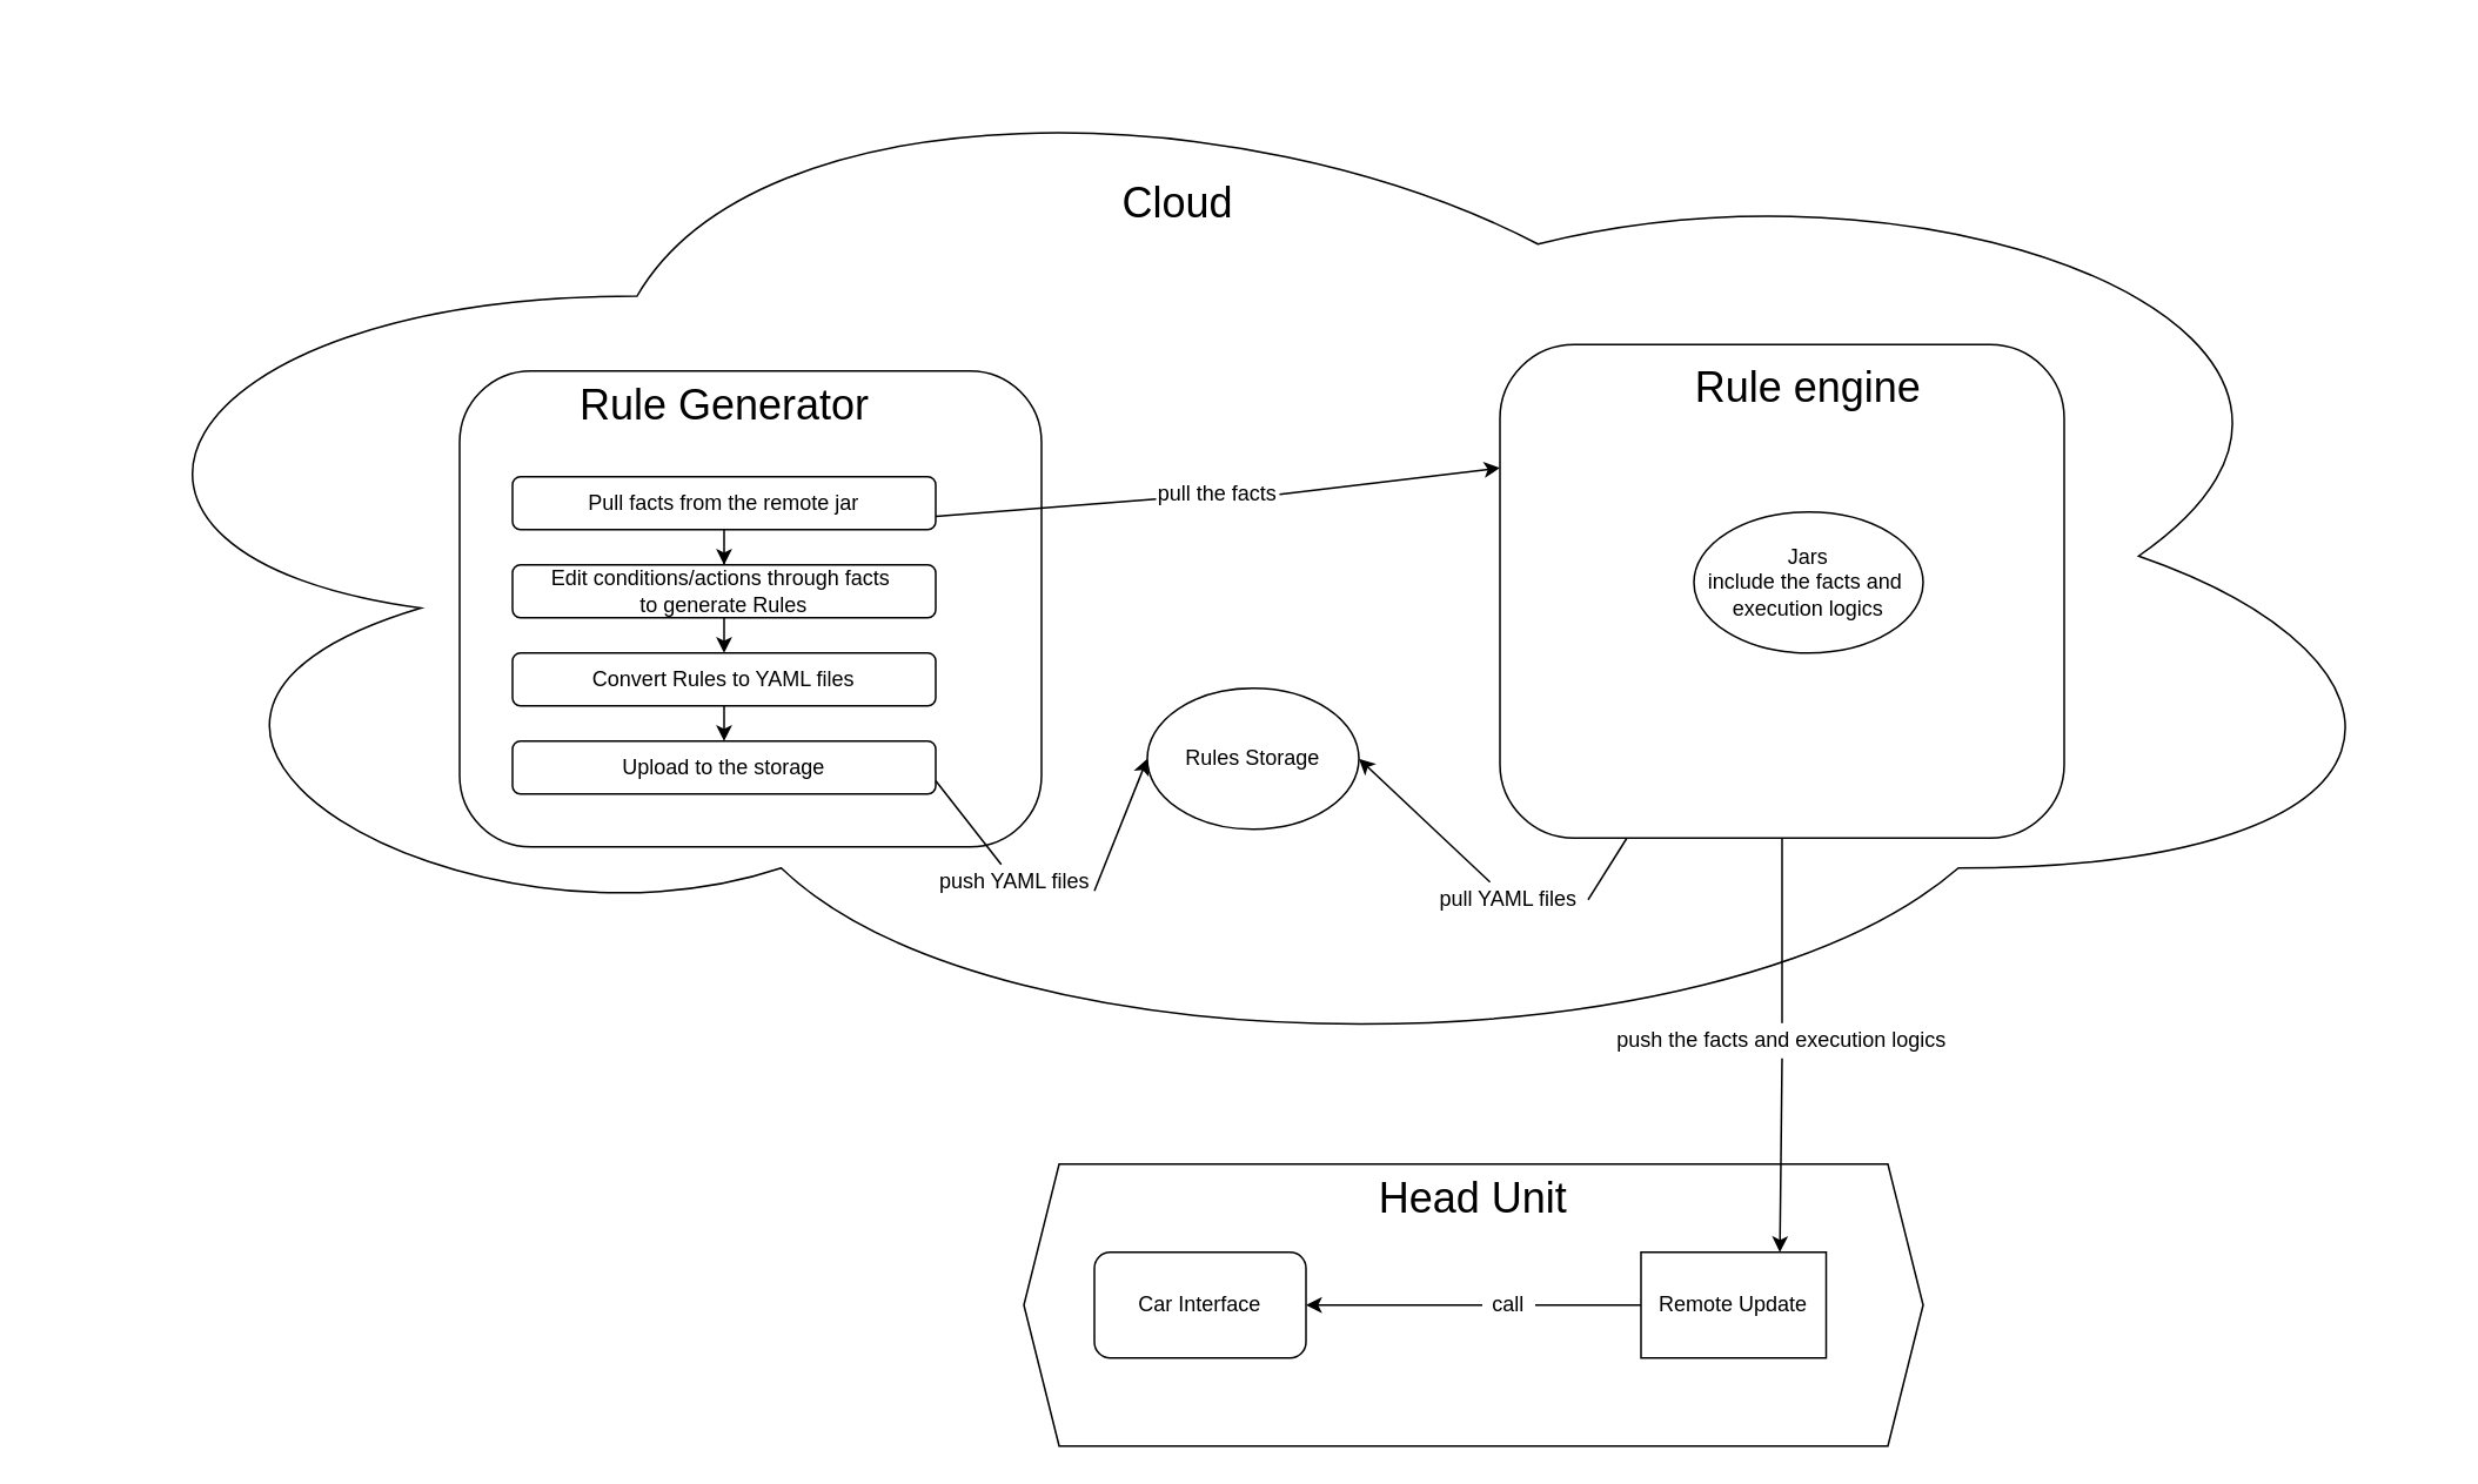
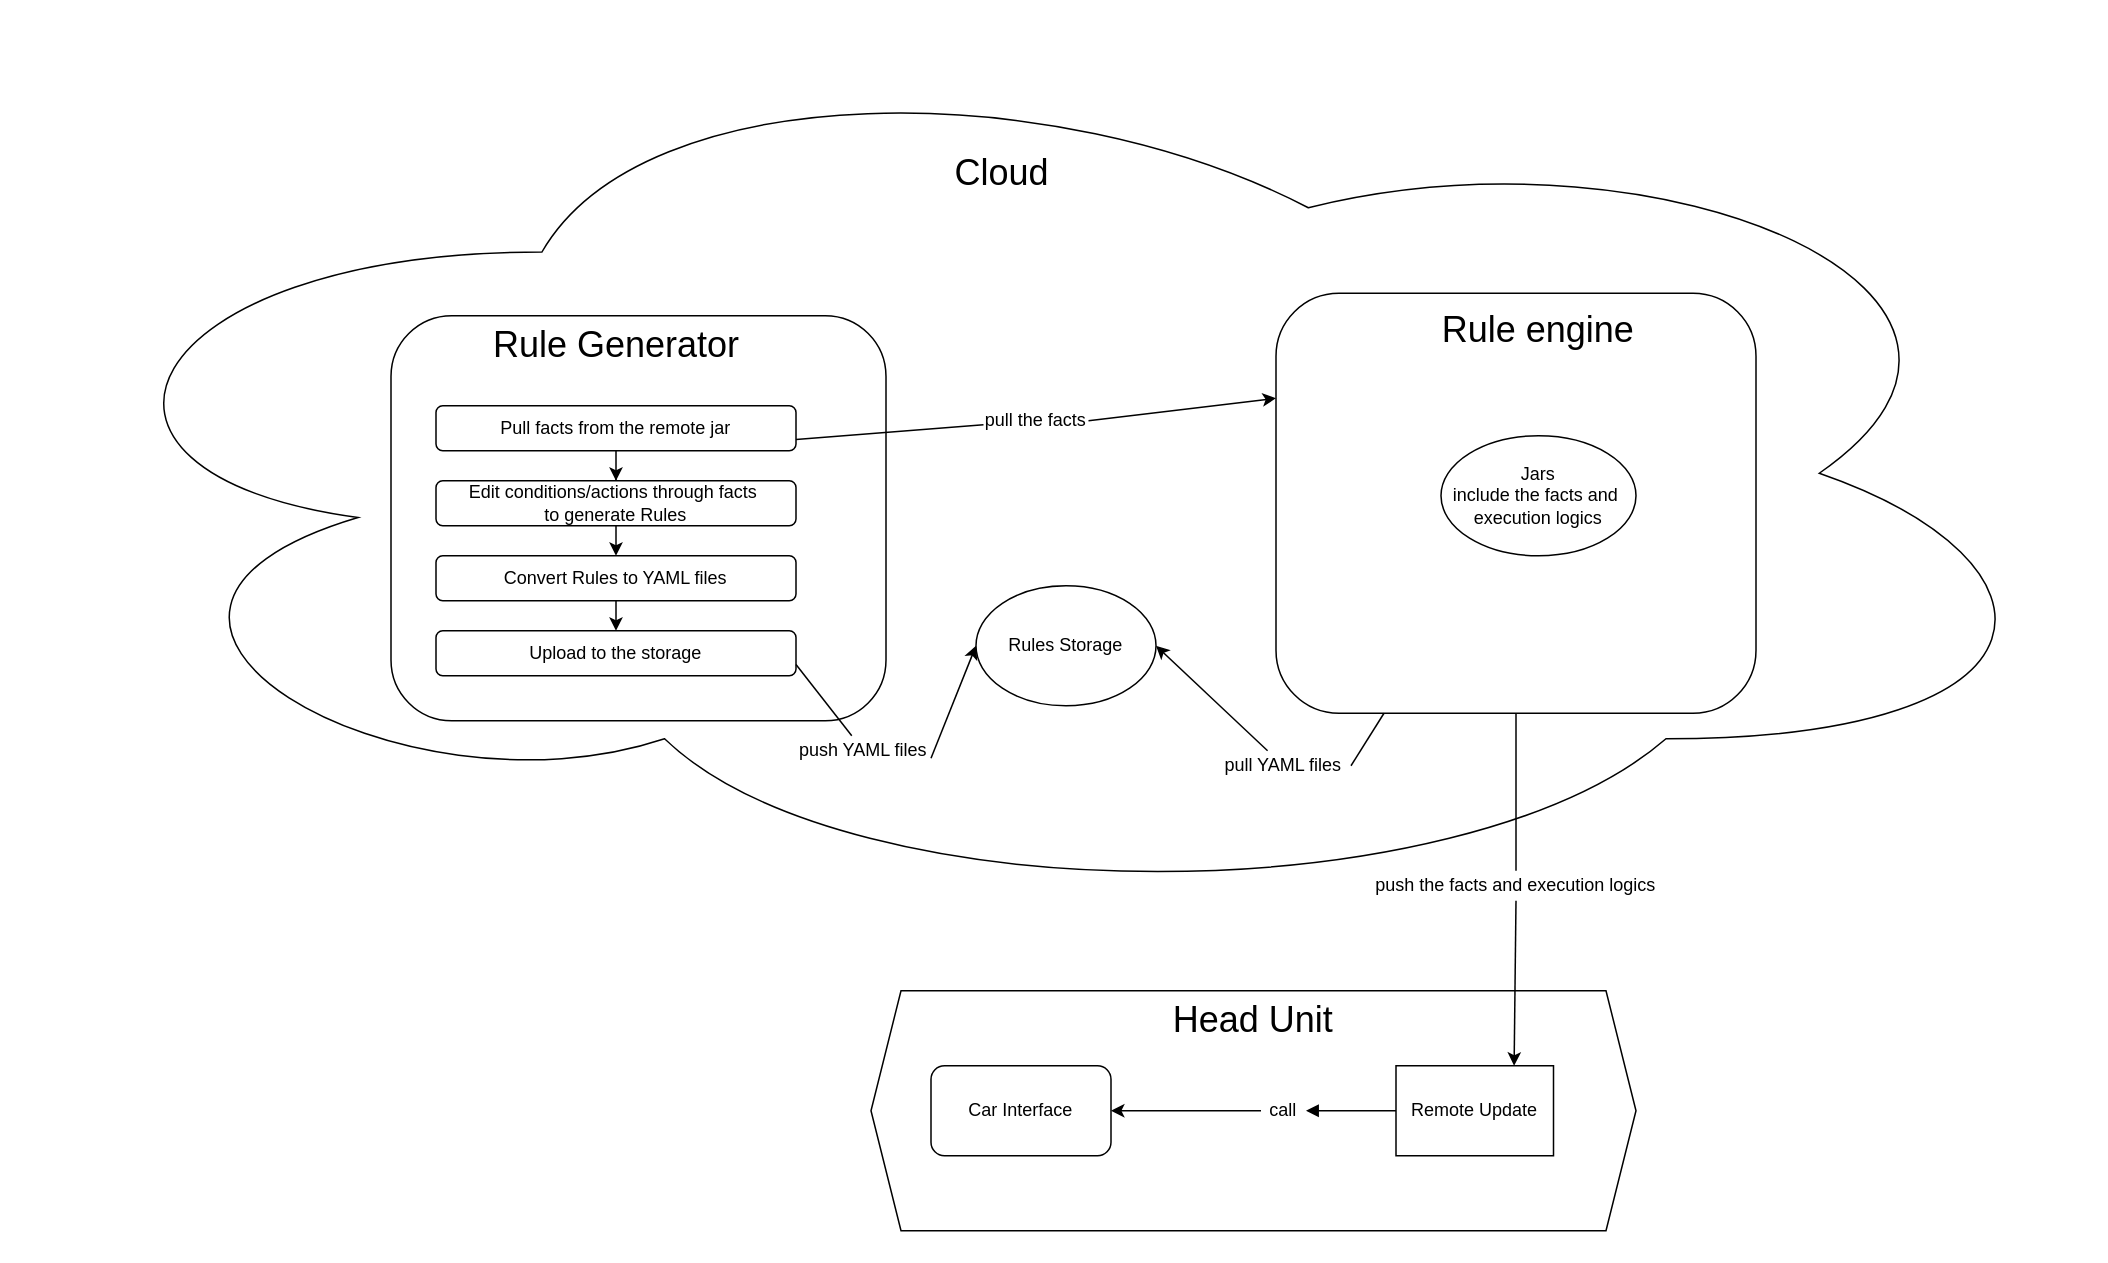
  <mxCell id="0" />
  <mxCell id="1" parent="0" />
  <mxCell id="2" value="" style="shape=hexagon;perimeter=hexagonPerimeter2;whiteSpace=wrap;html=1;fixedSize=1;" vertex="1" parent="1"><mxGeometry x="580" y="660" width="510" height="160" as="geometry" /></mxCell>
  <mxCell id="3" value="" style="ellipse;shape=cloud;whiteSpace=wrap;html=1;fillOpacity=100;" vertex="1" parent="1"><mxGeometry x="20" y="20" width="1362.5" height="590" as="geometry" /></mxCell>
  <mxCell id="4" value="Cloud" style="text;html=1;strokeColor=none;fillColor=none;align=center;verticalAlign=middle;whiteSpace=wrap;rounded=0;fontSize=24;" vertex="1" parent="1"><mxGeometry x="610" y="80" width="115" height="70" as="geometry" /></mxCell>
  <mxCell id="5" value="" style="rounded=1;whiteSpace=wrap;html=1;" vertex="1" parent="1"><mxGeometry x="260" y="210" width="330" height="270" as="geometry" /></mxCell>
  <mxCell id="6" value="" style="endArrow=classic;html=1;entryX=0.75;entryY=0;entryDx=0;entryDy=0;exitX=0.5;exitY=1;exitDx=0;exitDy=0;startArrow=none;" edge="1" parent="1" source="7" target="32"><mxGeometry width="50" height="50" relative="1" as="geometry"><mxPoint x="1130" y="290" as="sourcePoint" /><mxPoint x="940" y="731.46" as="targetPoint" /></mxGeometry></mxCell>
  <mxCell id="7" value="push the facts and execution logics" style="text;html=1;strokeColor=none;fillColor=none;align=center;verticalAlign=middle;whiteSpace=wrap;rounded=0;" vertex="1" parent="1"><mxGeometry x="915" y="580" width="190" height="20" as="geometry" /></mxCell>
  <mxCell id="8" value="" style="endArrow=none;html=1;entryX=0.5;entryY=0;entryDx=0;entryDy=0;exitX=0.5;exitY=1;exitDx=0;exitDy=0;" edge="1" parent="1" source="20" target="7"><mxGeometry width="50" height="50" relative="1" as="geometry"><mxPoint x="1130" y="290" as="sourcePoint" /><mxPoint x="930" y="730" as="targetPoint" /></mxGeometry></mxCell>
  <mxCell id="9" value="" style="endArrow=classic;html=1;fontSize=12;exitX=1;exitY=0.5;exitDx=0;exitDy=0;startArrow=none;entryX=0;entryY=0.25;entryDx=0;entryDy=0;" edge="1" parent="1" source="10" target="20"><mxGeometry width="50" height="50" relative="1" as="geometry"><mxPoint x="950" y="470" as="sourcePoint" /><mxPoint x="1000" y="420" as="targetPoint" /></mxGeometry></mxCell>
  <mxCell id="10" value="pull the facts" style="text;html=1;strokeColor=none;fillColor=none;align=center;verticalAlign=middle;whiteSpace=wrap;rounded=0;fontSize=12;" vertex="1" parent="1"><mxGeometry x="655" y="270" width="70" height="20" as="geometry" /></mxCell>
  <mxCell id="11" value="" style="endArrow=none;html=1;fontSize=12;exitX=1;exitY=0.75;exitDx=0;exitDy=0;" edge="1" parent="1" source="16" target="10"><mxGeometry width="50" height="50" relative="1" as="geometry"><mxPoint x="870" y="225" as="sourcePoint" /><mxPoint x="1110.023" y="228.935" as="targetPoint" /></mxGeometry></mxCell>
  <mxCell id="12" value="&lt;span style=&quot;font-size: 24px&quot;&gt;Rule Generator&lt;/span&gt;" style="text;html=1;strokeColor=none;fillColor=none;align=center;verticalAlign=middle;whiteSpace=wrap;rounded=0;fontSize=12;" vertex="1" parent="1"><mxGeometry x="312.5" y="220" width="195" height="20" as="geometry" /></mxCell>
  <mxCell id="13" style="edgeStyle=orthogonalEdgeStyle;rounded=0;orthogonalLoop=1;jettySize=auto;html=1;exitX=0.5;exitY=1;exitDx=0;exitDy=0;entryX=0.5;entryY=0;entryDx=0;entryDy=0;fontSize=12;" edge="1" parent="1" source="14" target="18"><mxGeometry relative="1" as="geometry" /></mxCell>
  <mxCell id="14" value="Edit conditions/actions through facts&amp;nbsp;&lt;br&gt;to generate Rules" style="rounded=1;whiteSpace=wrap;html=1;fontSize=12;" vertex="1" parent="1"><mxGeometry x="290" y="320" width="240" height="30" as="geometry" /></mxCell>
  <mxCell id="15" value="" style="edgeStyle=orthogonalEdgeStyle;rounded=0;orthogonalLoop=1;jettySize=auto;html=1;fontSize=12;" edge="1" parent="1" source="16" target="14"><mxGeometry relative="1" as="geometry" /></mxCell>
  <mxCell id="16" value="Pull facts from the remote jar" style="rounded=1;whiteSpace=wrap;html=1;fontSize=12;" vertex="1" parent="1"><mxGeometry x="290" y="270" width="240" height="30" as="geometry" /></mxCell>
  <mxCell id="17" style="edgeStyle=orthogonalEdgeStyle;rounded=0;orthogonalLoop=1;jettySize=auto;html=1;exitX=0.5;exitY=1;exitDx=0;exitDy=0;entryX=0.5;entryY=0;entryDx=0;entryDy=0;fontSize=12;" edge="1" parent="1" source="18" target="19"><mxGeometry relative="1" as="geometry" /></mxCell>
  <mxCell id="18" value="Convert Rules to YAML files" style="rounded=1;whiteSpace=wrap;html=1;fontSize=12;" vertex="1" parent="1"><mxGeometry x="290" y="370" width="240" height="30" as="geometry" /></mxCell>
  <mxCell id="19" value="Upload to the storage" style="rounded=1;whiteSpace=wrap;html=1;fontSize=12;" vertex="1" parent="1"><mxGeometry x="290" y="420" width="240" height="30" as="geometry" /></mxCell>
  <mxCell id="20" value="" style="rounded=1;whiteSpace=wrap;html=1;fontSize=12;" vertex="1" parent="1"><mxGeometry x="850" y="195" width="320" height="280" as="geometry" /></mxCell>
  <mxCell id="21" value="Rule engine" style="text;html=1;strokeColor=none;fillColor=none;align=center;verticalAlign=middle;whiteSpace=wrap;rounded=0;fontSize=24;" vertex="1" parent="1"><mxGeometry x="900" y="210" width="250" height="20" as="geometry" /></mxCell>
  <mxCell id="22" value="Jars&lt;br&gt;include the facts and&amp;nbsp;&lt;br&gt;execution logics" style="ellipse;whiteSpace=wrap;html=1;" vertex="1" parent="1"><mxGeometry x="960" y="290" width="130" height="80" as="geometry" /></mxCell>
  <mxCell id="23" value="" style="endArrow=classic;html=1;fontSize=24;exitX=1;exitY=0.75;exitDx=0;exitDy=0;startArrow=none;entryX=0;entryY=0.5;entryDx=0;entryDy=0;" edge="1" parent="1" source="24" target="26"><mxGeometry width="50" height="50" relative="1" as="geometry"><mxPoint x="710" y="420" as="sourcePoint" /><mxPoint x="760" y="370" as="targetPoint" /></mxGeometry></mxCell>
  <mxCell id="24" value="push YAML files" style="text;html=1;strokeColor=none;fillColor=none;align=center;verticalAlign=middle;whiteSpace=wrap;rounded=0;fontSize=12;" vertex="1" parent="1"><mxGeometry x="530" y="490" width="90" height="20" as="geometry" /></mxCell>
  <mxCell id="25" value="" style="endArrow=none;html=1;fontSize=24;exitX=1;exitY=0.75;exitDx=0;exitDy=0;" edge="1" parent="1" source="19" target="24"><mxGeometry width="50" height="50" relative="1" as="geometry"><mxPoint x="530" y="442.5" as="sourcePoint" /><mxPoint x="850" y="370.833" as="targetPoint" /></mxGeometry></mxCell>
  <mxCell id="26" value="Rules Storage" style="ellipse;whiteSpace=wrap;html=1;fontSize=12;" vertex="1" parent="1"><mxGeometry x="650" y="390" width="120" height="80" as="geometry" /></mxCell>
  <mxCell id="27" value="" style="endArrow=classic;html=1;fontSize=12;entryX=1;entryY=0.5;entryDx=0;entryDy=0;startArrow=none;" edge="1" parent="1" source="28" target="26"><mxGeometry width="50" height="50" relative="1" as="geometry"><mxPoint x="710" y="310" as="sourcePoint" /><mxPoint x="760" y="260" as="targetPoint" /></mxGeometry></mxCell>
  <mxCell id="28" value="pull YAML files" style="text;html=1;strokeColor=none;fillColor=none;align=center;verticalAlign=middle;whiteSpace=wrap;rounded=0;fontSize=12;" vertex="1" parent="1"><mxGeometry x="810" y="500" width="90" height="20" as="geometry" /></mxCell>
  <mxCell id="29" value="" style="endArrow=none;html=1;fontSize=12;entryX=1;entryY=0.5;entryDx=0;entryDy=0;" edge="1" parent="1" source="20" target="28"><mxGeometry width="50" height="50" relative="1" as="geometry"><mxPoint x="850" y="460.957" as="sourcePoint" /><mxPoint x="775" y="520" as="targetPoint" /></mxGeometry></mxCell>
  <mxCell id="30" value="Head Unit" style="text;html=1;strokeColor=none;fillColor=none;align=center;verticalAlign=middle;whiteSpace=wrap;rounded=0;fontSize=24;" vertex="1" parent="1"><mxGeometry x="780" y="670" width="110" height="20" as="geometry" /></mxCell>
  <mxCell id="31" style="edgeStyle=orthogonalEdgeStyle;rounded=0;orthogonalLoop=1;jettySize=auto;html=1;entryX=1;entryY=0.5;entryDx=0;entryDy=0;fontSize=12;startArrow=none;" edge="1" parent="1" source="34" target="33"><mxGeometry relative="1" as="geometry" /></mxCell>
  <mxCell id="32" value="&lt;font style=&quot;font-size: 12px&quot;&gt;Remote Update&lt;/font&gt;" style="whiteSpace=wrap;html=1;fontSize=12;rounded=0;" vertex="1" parent="1"><mxGeometry x="930" y="710" width="105" height="60" as="geometry" /></mxCell>
  <mxCell id="33" value="&lt;font style=&quot;font-size: 12px&quot;&gt;Car Interface&lt;/font&gt;" style="rounded=1;whiteSpace=wrap;html=1;fontSize=12;" vertex="1" parent="1"><mxGeometry x="620" y="710" width="120" height="60" as="geometry" /></mxCell>
  <mxCell id="34" value="call" style="text;html=1;strokeColor=none;fillColor=none;align=center;verticalAlign=middle;whiteSpace=wrap;rounded=0;fontSize=12;" vertex="1" parent="1"><mxGeometry x="840" y="730" width="30" height="20" as="geometry" /></mxCell>
- <mxCell id="35" value="" style="edgeStyle=orthogonalEdgeStyle;rounded=0;orthogonalLoop=1;jettySize=auto;html=1;entryX=1;entryY=0.5;entryDx=0;entryDy=0;fontSize=12;endArrow=none;" edge="1" parent="1" source="32" target="34"><mxGeometry relative="1" as="geometry"><mxPoint x="930" y="740" as="sourcePoint" /><mxPoint x="740" y="740" as="targetPoint" /></mxGeometry></mxCell>
+ <mxCell id="35" value="" style="edgeStyle=orthogonalEdgeStyle;rounded=0;orthogonalLoop=1;jettySize=auto;html=1;entryX=1;entryY=0.5;entryDx=0;entryDy=0;fontSize=12;endArrow=block;" edge="1" parent="1" source="32" target="34"><mxGeometry relative="1" as="geometry"><mxPoint x="930" y="740" as="sourcePoint" /><mxPoint x="740" y="740" as="targetPoint" /></mxGeometry></mxCell>
